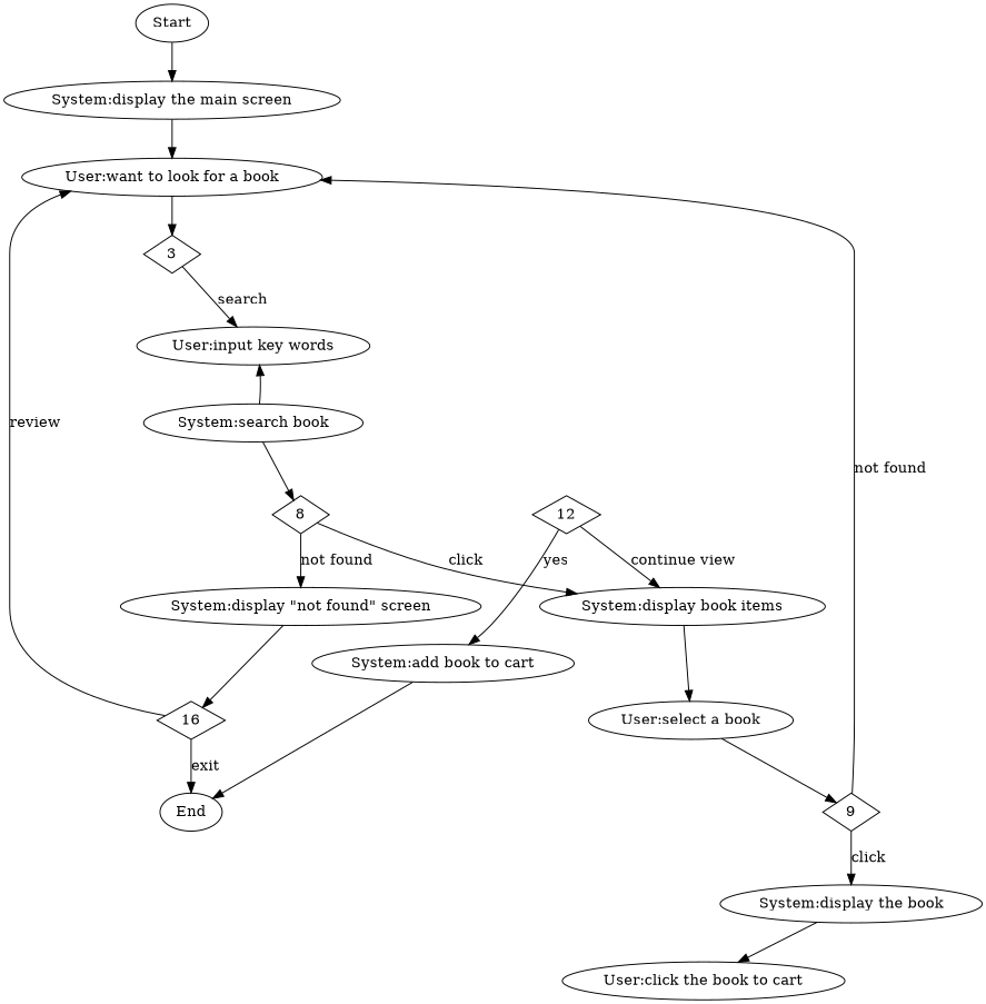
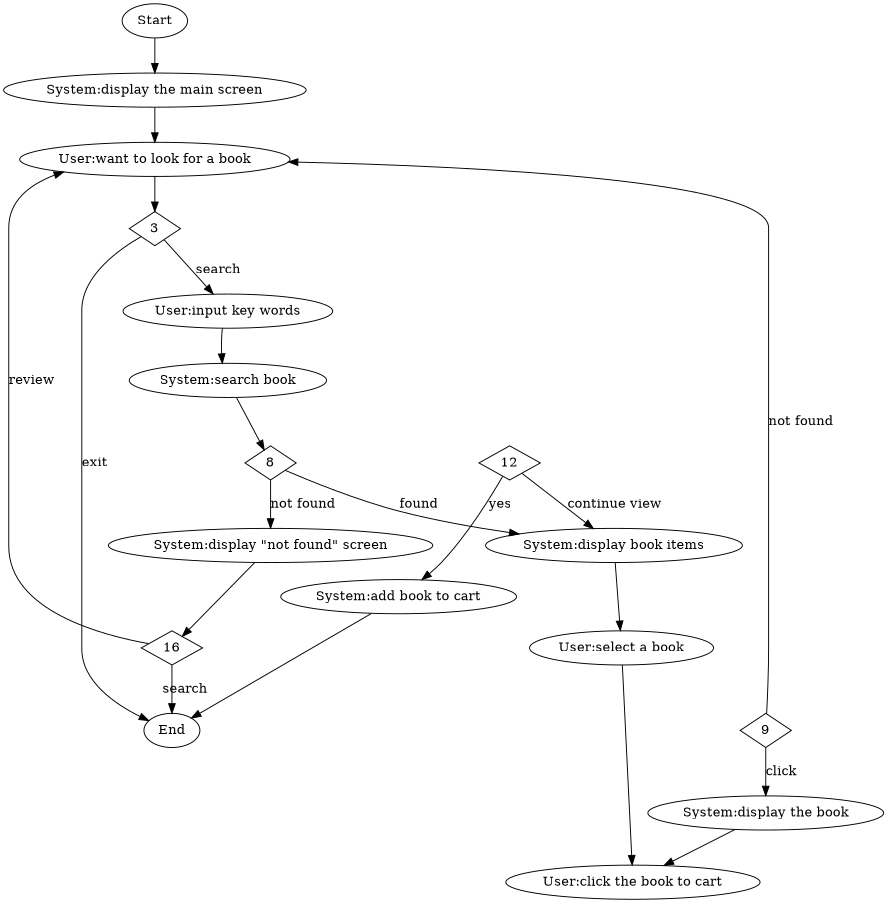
  digraph {
    node [type=System]
    edge [type=D]
    n1 [label=Start type=A]
    n2 [label="System:display the main screen"]
    n3 [label="User:want to look for a book" type=user]
    3 [shape=diamond type=C]
    n5 [label="User:input key words" type=user]
    n6 [label=End type=E]
    n7 [label="System:search book"]
    n8 [label=8 shape=diamond type=C]
    n9 [label="System:display book items"]
    n10 [label="System:display \"not found\" screen"]
    n11 [label="User:select a book" type=user]
    16 [shape=diamond type=C]
    9 [shape=diamond type=C]
    n14 [label="System:display the book"]
    n15 [label="User:click the book to cart" type=user]
    12 [shape=diamond type=C]
    n17 [label="System:add book to cart"]
    n1 -> n2
    n2 -> n3
    n3 -> 3
    3 -> n5 [label=search type=C]
-   n7 -> n5
+   3 -> n6 [label=exit type=C]
+   n5 -> n7
    n7 -> n8
-   n8 -> n9 [label=click type=C]
+   n8 -> n9 [label=found type=C]
    n8 -> n10 [label="not found"]
    n9 -> n11
    n10 -> 16
-   n11 -> 9
+   n11 -> n15
    16 -> n3 [label=review type=C]
-   16 -> n6 [label=exit type=C]
+   16 -> n6 [label=search type=C]
    9 -> n3 [label="not found" type=C]
    9 -> n14 [label=click type=C]
    n14 -> n15
    12 -> n9 [label="continue view" type=C]
    12 -> n17 [label=yes type=C]
    n17 -> n6
  }
